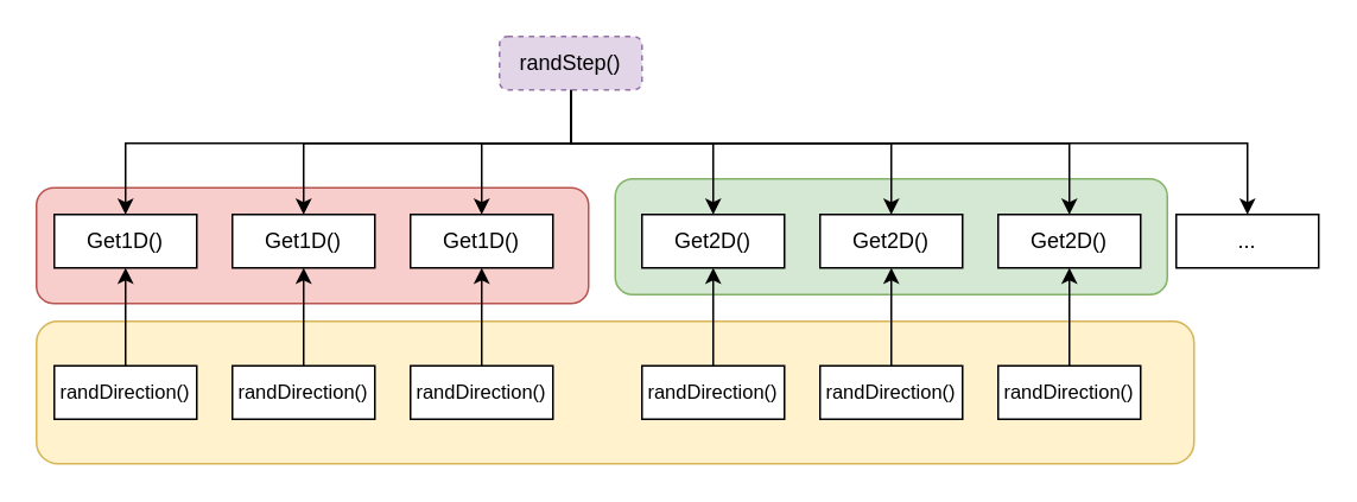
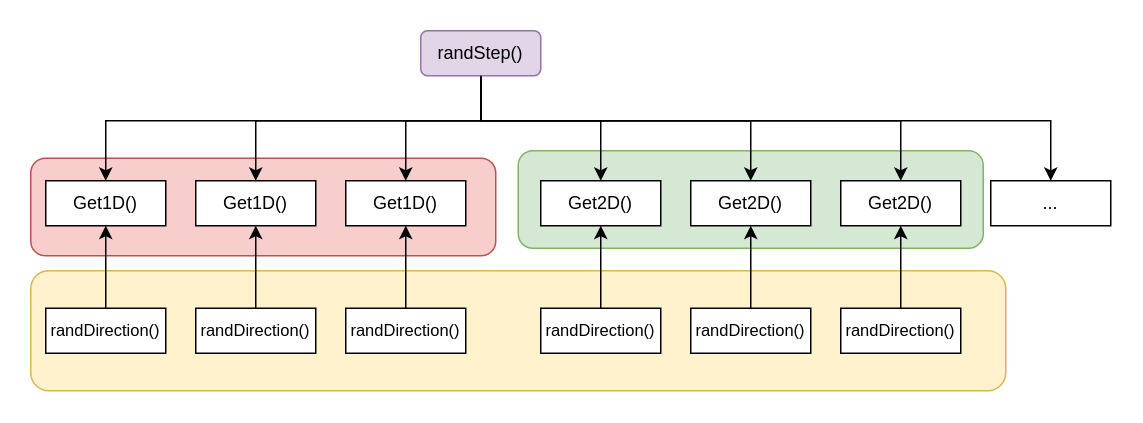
  <mxCell id="0" />
  <mxCell id="1" parent="0" />
  <mxCell id="2" value="" style="rounded=1;whiteSpace=wrap;html=1;fillColor=#d5e8d4;strokeColor=#82b366;" vertex="1" parent="1"><mxGeometry x="345" y="100" width="310" height="65" as="geometry" /></mxCell>
  <mxCell id="3" value="" style="rounded=1;whiteSpace=wrap;html=1;fillColor=#f8cecc;strokeColor=#b85450;" vertex="1" parent="1"><mxGeometry x="20" y="105" width="310" height="65" as="geometry" /></mxCell>
  <mxCell id="4" value="" style="rounded=1;whiteSpace=wrap;html=1;fillColor=#fff2cc;strokeColor=#d6b656;" vertex="1" parent="1"><mxGeometry x="20" y="180" width="650" height="80" as="geometry" /></mxCell>
  <mxCell id="5" style="edgeStyle=orthogonalEdgeStyle;rounded=0;orthogonalLoop=1;jettySize=auto;html=1;" edge="1" parent="1" source="11" target="12"><mxGeometry relative="1" as="geometry"><Array as="points"><mxPoint x="320" y="80" /><mxPoint x="400" y="80" /></Array></mxGeometry></mxCell>
  <mxCell id="6" style="edgeStyle=orthogonalEdgeStyle;rounded=0;orthogonalLoop=1;jettySize=auto;html=1;" edge="1" parent="1" source="11" target="15"><mxGeometry relative="1" as="geometry"><Array as="points"><mxPoint x="320" y="80" /><mxPoint x="700" y="80" /></Array></mxGeometry></mxCell>
  <mxCell id="7" style="edgeStyle=orthogonalEdgeStyle;rounded=0;orthogonalLoop=1;jettySize=auto;html=1;" edge="1" parent="1" source="11" target="16"><mxGeometry relative="1" as="geometry"><Array as="points"><mxPoint x="320" y="80" /><mxPoint x="270" y="80" /></Array></mxGeometry></mxCell>
  <mxCell id="8" style="edgeStyle=orthogonalEdgeStyle;rounded=0;orthogonalLoop=1;jettySize=auto;html=1;" edge="1" parent="1" source="11" target="17"><mxGeometry relative="1" as="geometry"><Array as="points"><mxPoint x="320" y="80" /><mxPoint x="170" y="80" /></Array></mxGeometry></mxCell>
  <mxCell id="9" style="edgeStyle=orthogonalEdgeStyle;rounded=0;orthogonalLoop=1;jettySize=auto;html=1;" edge="1" parent="1" source="11" target="18"><mxGeometry relative="1" as="geometry"><Array as="points"><mxPoint x="320" y="80" /><mxPoint x="70" y="80" /></Array></mxGeometry></mxCell>
  <mxCell id="10" style="edgeStyle=orthogonalEdgeStyle;rounded=0;orthogonalLoop=1;jettySize=auto;html=1;entryX=0.5;entryY=0;entryDx=0;entryDy=0;" edge="1" parent="1" source="11" target="13"><mxGeometry relative="1" as="geometry"><Array as="points"><mxPoint x="320" y="80" /><mxPoint x="500" y="80" /></Array></mxGeometry></mxCell>
- <mxCell id="11" value="randStep()" style="whiteSpace=wrap;html=1;rounded=1;fillColor=#e1d5e7;strokeColor=#9673a6;dashed=1;" vertex="1" parent="1"><mxGeometry x="280" y="20" width="80" height="30" as="geometry" /></mxCell>
+ <mxCell id="11" value="randStep()" style="whiteSpace=wrap;html=1;rounded=1;fillColor=#e1d5e7;strokeColor=#9673a6;" vertex="1" parent="1"><mxGeometry x="280" y="20" width="80" height="30" as="geometry" /></mxCell>
  <mxCell id="12" value="Get2D()" style="whiteSpace=wrap;html=1;" vertex="1" parent="1"><mxGeometry x="360" y="120" width="80" height="30" as="geometry" /></mxCell>
  <mxCell id="13" value="Get2D()" style="whiteSpace=wrap;html=1;" vertex="1" parent="1"><mxGeometry x="460" y="120" width="80" height="30" as="geometry" /></mxCell>
  <mxCell id="14" value="Get2D()" style="whiteSpace=wrap;html=1;" vertex="1" parent="1"><mxGeometry x="560" y="120" width="80" height="30" as="geometry" /></mxCell>
  <mxCell id="15" value="..." style="whiteSpace=wrap;html=1;" vertex="1" parent="1"><mxGeometry x="660" y="120" width="80" height="30" as="geometry" /></mxCell>
  <mxCell id="16" value="Get1D()" style="whiteSpace=wrap;html=1;" vertex="1" parent="1"><mxGeometry x="230" y="120" width="80" height="30" as="geometry" /></mxCell>
  <mxCell id="17" value="Get1D()" style="whiteSpace=wrap;html=1;" vertex="1" parent="1"><mxGeometry x="130" y="120" width="80" height="30" as="geometry" /></mxCell>
  <mxCell id="18" value="Get1D()" style="whiteSpace=wrap;html=1;" vertex="1" parent="1"><mxGeometry x="30" y="120" width="80" height="30" as="geometry" /></mxCell>
  <mxCell id="19" style="edgeStyle=orthogonalEdgeStyle;rounded=0;orthogonalLoop=1;jettySize=auto;html=1;entryX=0.5;entryY=0;entryDx=0;entryDy=0;" edge="1" parent="1" source="11" target="14"><mxGeometry relative="1" as="geometry"><Array as="points"><mxPoint x="320" y="80" /><mxPoint x="600" y="80" /></Array></mxGeometry></mxCell>
  <mxCell id="20" style="edgeStyle=orthogonalEdgeStyle;rounded=0;orthogonalLoop=1;jettySize=auto;html=1;entryX=0.5;entryY=1;entryDx=0;entryDy=0;" edge="1" parent="1" source="21" target="12"><mxGeometry relative="1" as="geometry" /></mxCell>
  <mxCell id="21" value="randDirection()" style="whiteSpace=wrap;html=1;fontSize=11;" vertex="1" parent="1"><mxGeometry x="360" y="205" width="80" height="30" as="geometry" /></mxCell>
  <mxCell id="22" style="edgeStyle=orthogonalEdgeStyle;rounded=0;orthogonalLoop=1;jettySize=auto;html=1;entryX=0.5;entryY=1;entryDx=0;entryDy=0;" edge="1" parent="1" source="23" target="13"><mxGeometry relative="1" as="geometry" /></mxCell>
  <mxCell id="23" value="randDirection()" style="whiteSpace=wrap;html=1;fontSize=11;" vertex="1" parent="1"><mxGeometry x="460" y="205" width="80" height="30" as="geometry" /></mxCell>
  <mxCell id="24" style="edgeStyle=orthogonalEdgeStyle;rounded=0;orthogonalLoop=1;jettySize=auto;html=1;entryX=0.5;entryY=1;entryDx=0;entryDy=0;" edge="1" parent="1" source="25" target="14"><mxGeometry relative="1" as="geometry" /></mxCell>
  <mxCell id="25" value="randDirection()" style="whiteSpace=wrap;html=1;fontSize=11;" vertex="1" parent="1"><mxGeometry x="560" y="205" width="80" height="30" as="geometry" /></mxCell>
  <mxCell id="26" style="edgeStyle=orthogonalEdgeStyle;rounded=0;orthogonalLoop=1;jettySize=auto;html=1;entryX=0.5;entryY=1;entryDx=0;entryDy=0;" edge="1" parent="1" source="27" target="17"><mxGeometry relative="1" as="geometry" /></mxCell>
  <mxCell id="27" value="randDirection()" style="whiteSpace=wrap;html=1;fontSize=11;" vertex="1" parent="1"><mxGeometry x="130" y="205" width="80" height="30" as="geometry" /></mxCell>
  <mxCell id="28" style="edgeStyle=orthogonalEdgeStyle;rounded=0;orthogonalLoop=1;jettySize=auto;html=1;entryX=0.5;entryY=1;entryDx=0;entryDy=0;" edge="1" parent="1" source="29" target="18"><mxGeometry relative="1" as="geometry" /></mxCell>
  <mxCell id="29" value="randDirection()" style="whiteSpace=wrap;html=1;fontSize=11;" vertex="1" parent="1"><mxGeometry x="30" y="205" width="80" height="30" as="geometry" /></mxCell>
  <mxCell id="30" style="edgeStyle=orthogonalEdgeStyle;rounded=0;orthogonalLoop=1;jettySize=auto;html=1;entryX=0.5;entryY=1;entryDx=0;entryDy=0;" edge="1" parent="1" source="31" target="16"><mxGeometry relative="1" as="geometry" /></mxCell>
  <mxCell id="31" value="randDirection()" style="whiteSpace=wrap;html=1;fontSize=11;" vertex="1" parent="1"><mxGeometry x="230" y="205" width="80" height="30" as="geometry" /></mxCell>
